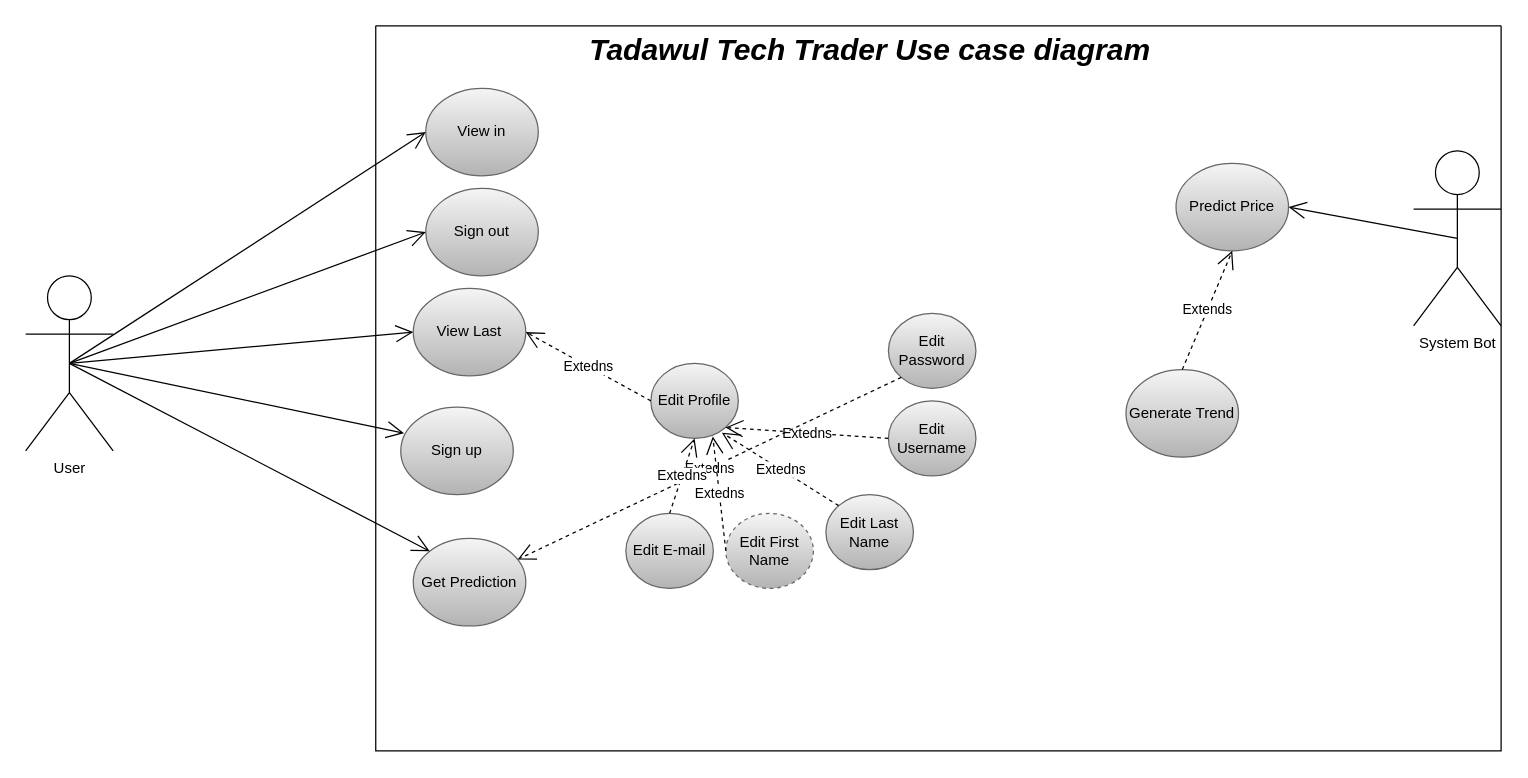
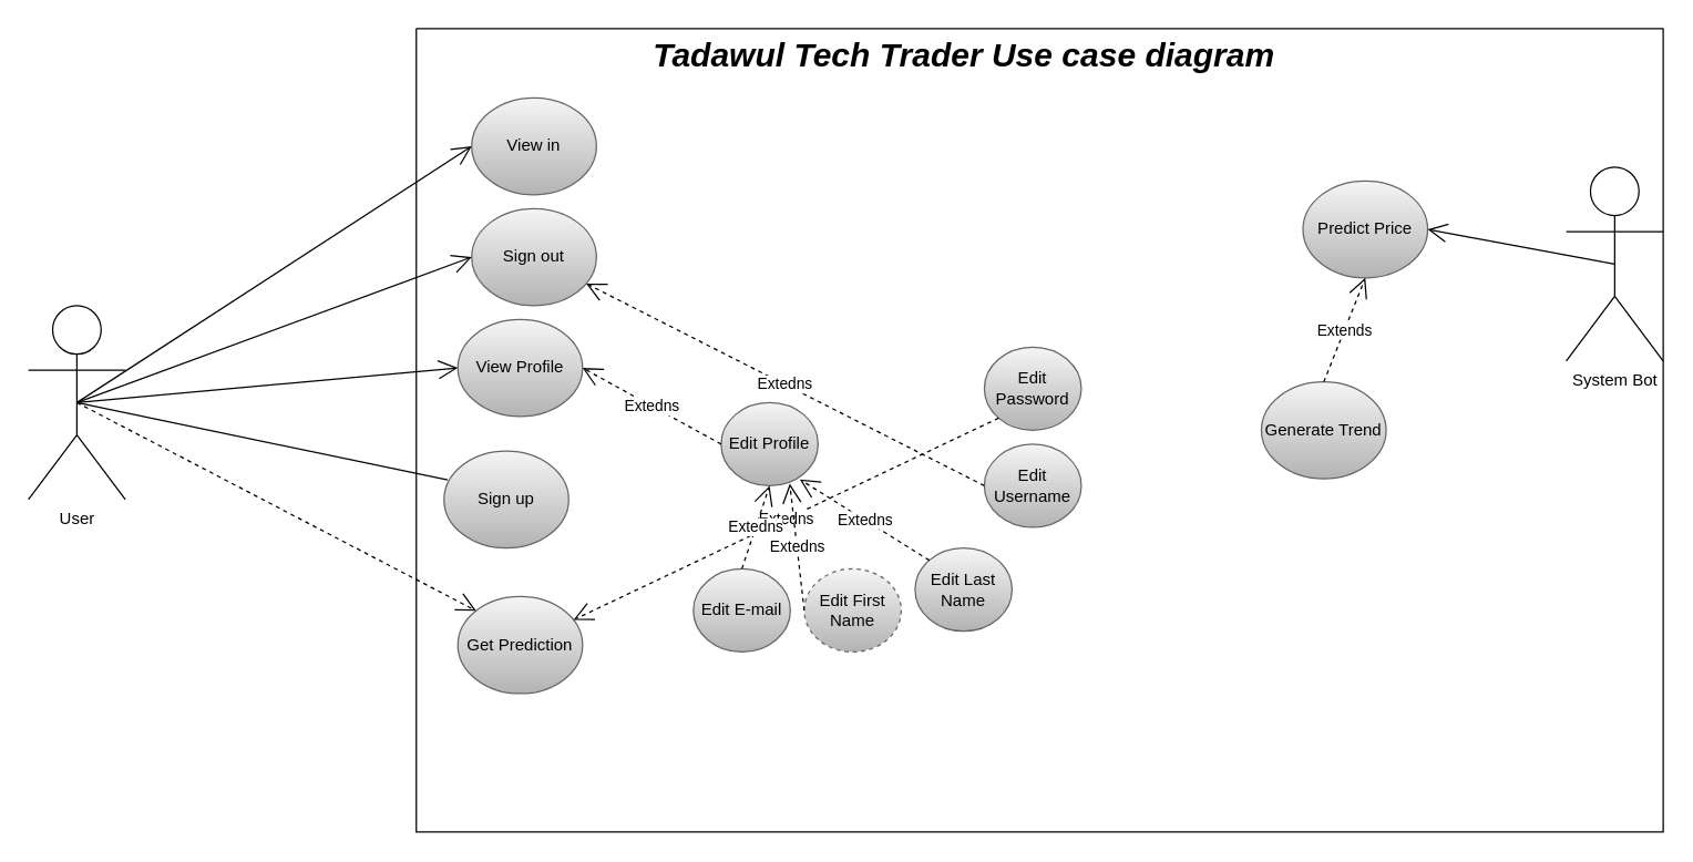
  <mxCell id="0" />
  <mxCell id="1" parent="0" />
  <mxCell id="2" value="" style="swimlane;startSize=0;" parent="1" vertex="1"><mxGeometry x="300" y="20" width="900" height="580" as="geometry" /></mxCell>
  <mxCell id="3" value="&lt;font style=&quot;font-size: 24px;&quot;&gt;&lt;b&gt;&lt;i&gt;Tadawul Tech Trader Use case diagram&lt;/i&gt;&lt;/b&gt;&lt;/font&gt;" style="text;html=1;align=center;verticalAlign=middle;resizable=0;points=[];autosize=1;strokeColor=none;fillColor=none;" parent="2" vertex="1"><mxGeometry x="160" width="470" height="40" as="geometry" /></mxCell>
- <mxCell id="4" value="Generate Trend" style="ellipse;whiteSpace=wrap;html=1;fillColor=#f5f5f5;gradientColor=#b3b3b3;strokeColor=#666666;" parent="2" vertex="1"><mxGeometry x="600" y="275" width="90" height="70" as="geometry" /></mxCell>
+ <mxCell id="4" value="Generate Trend" style="ellipse;whiteSpace=wrap;html=1;fillColor=#f5f5f5;gradientColor=#b3b3b3;strokeColor=#666666;" parent="2" vertex="1"><mxGeometry x="610" y="255" width="90" height="70" as="geometry" /></mxCell>
  <mxCell id="5" value="System Bot" style="shape=umlActor;verticalLabelPosition=bottom;verticalAlign=top;html=1;outlineConnect=0;" parent="2" vertex="1"><mxGeometry x="830" y="100" width="70" height="140" as="geometry" /></mxCell>
  <mxCell id="6" value="Predict Price" style="ellipse;whiteSpace=wrap;html=1;fillColor=#f5f5f5;gradientColor=#b3b3b3;strokeColor=#666666;" parent="2" vertex="1"><mxGeometry x="640" y="110" width="90" height="70" as="geometry" /></mxCell>
  <mxCell id="7" value="" style="endArrow=open;endFill=1;endSize=12;html=1;rounded=0;entryX=1;entryY=0.5;entryDx=0;entryDy=0;exitX=0.5;exitY=0.5;exitDx=0;exitDy=0;exitPerimeter=0;" parent="2" source="5" target="6" edge="1"><mxGeometry width="160" relative="1" as="geometry"><mxPoint x="511" y="280" as="sourcePoint" /><mxPoint x="779.386" y="250.002" as="targetPoint" /></mxGeometry></mxCell>
  <mxCell id="8" value="Extends" style="endArrow=open;endSize=12;dashed=1;html=1;rounded=0;exitX=0.5;exitY=0;exitDx=0;exitDy=0;entryX=0.5;entryY=1;entryDx=0;entryDy=0;" parent="2" source="4" target="6" edge="1"><mxGeometry width="160" relative="1" as="geometry"><mxPoint x="695" y="200" as="sourcePoint" /><mxPoint x="615" y="230" as="targetPoint" /></mxGeometry></mxCell>
  <mxCell id="9" value="View in" style="ellipse;whiteSpace=wrap;html=1;fillColor=#f5f5f5;gradientColor=#b3b3b3;strokeColor=#666666;" parent="2" vertex="1"><mxGeometry x="40" y="50" width="90" height="70" as="geometry" /></mxCell>
- <mxCell id="10" value="View Last" style="ellipse;whiteSpace=wrap;html=1;fillColor=#f5f5f5;gradientColor=#b3b3b3;strokeColor=#666666;" parent="2" vertex="1"><mxGeometry x="30" y="210" width="90" height="70" as="geometry" /></mxCell>
+ <mxCell id="10" value="View Profile" style="ellipse;whiteSpace=wrap;html=1;fillColor=#f5f5f5;gradientColor=#b3b3b3;strokeColor=#666666;" parent="2" vertex="1"><mxGeometry x="30" y="210" width="90" height="70" as="geometry" /></mxCell>
  <mxCell id="11" value="Edit Password" style="ellipse;whiteSpace=wrap;html=1;fillColor=#f5f5f5;gradientColor=#b3b3b3;strokeColor=#666666;" parent="2" vertex="1"><mxGeometry x="410" y="230" width="70" height="60" as="geometry" /></mxCell>
  <mxCell id="12" value="Sign out" style="ellipse;whiteSpace=wrap;html=1;fillColor=#f5f5f5;gradientColor=#b3b3b3;strokeColor=#666666;" parent="2" vertex="1"><mxGeometry x="40" y="130" width="90" height="70" as="geometry" /></mxCell>
  <mxCell id="13" value="Edit First Name" style="ellipse;whiteSpace=wrap;html=1;fillColor=#f5f5f5;gradientColor=#b3b3b3;strokeColor=#666666;dashed=1;" parent="2" vertex="1"><mxGeometry x="280" y="390" width="70" height="60" as="geometry" /></mxCell>
  <mxCell id="14" value="Edit Profile" style="ellipse;whiteSpace=wrap;html=1;fillColor=#f5f5f5;gradientColor=#b3b3b3;strokeColor=#666666;" parent="2" vertex="1"><mxGeometry x="220" y="270" width="70" height="60" as="geometry" /></mxCell>
  <mxCell id="15" value="Edit Last Name" style="ellipse;whiteSpace=wrap;html=1;fillColor=#f5f5f5;gradientColor=#b3b3b3;strokeColor=#666666;" parent="2" vertex="1"><mxGeometry x="360" y="375" width="70" height="60" as="geometry" /></mxCell>
  <mxCell id="16" value="Edit E-mail" style="ellipse;whiteSpace=wrap;html=1;fillColor=#f5f5f5;gradientColor=#b3b3b3;strokeColor=#666666;" parent="2" vertex="1"><mxGeometry x="200" y="390" width="70" height="60" as="geometry" /></mxCell>
  <mxCell id="17" value="&lt;div&gt;Sign up&lt;/div&gt;" style="ellipse;whiteSpace=wrap;html=1;fillColor=#f5f5f5;gradientColor=#b3b3b3;strokeColor=#666666;" parent="2" vertex="1"><mxGeometry x="20" y="305" width="90" height="70" as="geometry" /></mxCell>
  <mxCell id="18" value="Get Prediction" style="ellipse;whiteSpace=wrap;html=1;fillColor=#f5f5f5;gradientColor=#b3b3b3;strokeColor=#666666;" parent="2" vertex="1"><mxGeometry x="30" y="410" width="90" height="70" as="geometry" /></mxCell>
  <mxCell id="19" value="Edit Username" style="ellipse;whiteSpace=wrap;html=1;fillColor=#f5f5f5;gradientColor=#b3b3b3;strokeColor=#666666;" parent="2" vertex="1"><mxGeometry x="410" y="300" width="70" height="60" as="geometry" /></mxCell>
- <mxCell id="20" value="Extedns" style="endArrow=open;endSize=12;dashed=1;html=1;rounded=0;entryX=1;entryY=1;entryDx=0;entryDy=0;exitX=0;exitY=0.5;exitDx=0;exitDy=0;" parent="2" source="19" target="14" edge="1"><mxGeometry width="160" relative="1" as="geometry"><mxPoint x="410" y="384.68" as="sourcePoint" /><mxPoint x="570" y="384.68" as="targetPoint" /></mxGeometry></mxCell>
+ <mxCell id="20" value="Extedns" style="endArrow=open;endSize=12;dashed=1;html=1;rounded=0;exitX=0;exitY=0.5;exitDx=0;exitDy=0;" parent="2" source="19" target="12" edge="1"><mxGeometry width="160" relative="1" as="geometry"><mxPoint x="410" y="384.68" as="sourcePoint" /><mxPoint x="570" y="384.68" as="targetPoint" /></mxGeometry></mxCell>
  <mxCell id="21" value="Extedns" style="endArrow=open;endSize=12;dashed=1;html=1;rounded=0;exitX=0;exitY=1;exitDx=0;exitDy=0;" parent="2" source="11" target="18" edge="1"><mxGeometry width="160" relative="1" as="geometry"><mxPoint x="315" y="290.0" as="sourcePoint" /><mxPoint x="475" y="290.0" as="targetPoint" /></mxGeometry></mxCell>
  <mxCell id="22" value="Extedns" style="endArrow=open;endSize=12;dashed=1;html=1;rounded=0;entryX=0.5;entryY=1;entryDx=0;entryDy=0;exitX=0.5;exitY=0;exitDx=0;exitDy=0;" parent="2" source="16" target="14" edge="1"><mxGeometry width="160" relative="1" as="geometry"><mxPoint x="240" y="259.68" as="sourcePoint" /><mxPoint x="400" y="259.68" as="targetPoint" /></mxGeometry></mxCell>
  <mxCell id="23" value="Extedns" style="endArrow=open;endSize=12;dashed=1;html=1;rounded=0;entryX=0.812;entryY=0.925;entryDx=0;entryDy=0;exitX=0;exitY=0;exitDx=0;exitDy=0;entryPerimeter=0;" parent="2" source="15" target="14" edge="1"><mxGeometry width="160" relative="1" as="geometry"><mxPoint x="250" y="199.68" as="sourcePoint" /><mxPoint x="410" y="199.68" as="targetPoint" /></mxGeometry></mxCell>
  <mxCell id="24" value="Extedns" style="endArrow=open;endSize=12;dashed=1;html=1;rounded=0;exitX=0;exitY=0.5;exitDx=0;exitDy=0;entryX=0.708;entryY=0.976;entryDx=0;entryDy=0;entryPerimeter=0;" parent="2" source="13" target="14" edge="1"><mxGeometry width="160" relative="1" as="geometry"><mxPoint x="190" y="229.35" as="sourcePoint" /><mxPoint x="270" y="340" as="targetPoint" /></mxGeometry></mxCell>
  <mxCell id="25" value="Extedns" style="endArrow=open;endSize=12;dashed=1;html=1;rounded=0;entryX=1;entryY=0.5;entryDx=0;entryDy=0;exitX=0;exitY=0.5;exitDx=0;exitDy=0;" parent="2" source="14" target="10" edge="1"><mxGeometry width="160" relative="1" as="geometry"><mxPoint x="160" y="269.35" as="sourcePoint" /><mxPoint x="320" y="269.35" as="targetPoint" /></mxGeometry></mxCell>
  <mxCell id="26" value="User&lt;br&gt;" style="shape=umlActor;verticalLabelPosition=bottom;verticalAlign=top;html=1;outlineConnect=0;" parent="2" vertex="1"><mxGeometry x="-280" y="200" width="70" height="140" as="geometry" /></mxCell>
  <mxCell id="27" value="" style="endArrow=open;endFill=1;endSize=12;html=1;rounded=0;exitX=0.5;exitY=0.5;exitDx=0;exitDy=0;exitPerimeter=0;entryX=0;entryY=0.5;entryDx=0;entryDy=0;" parent="2" source="26" target="10" edge="1"><mxGeometry width="160" relative="1" as="geometry"><mxPoint x="-110" y="373" as="sourcePoint" /><mxPoint x="39" y="340" as="targetPoint" /></mxGeometry></mxCell>
- <mxCell id="28" value="" style="endArrow=open;endFill=1;endSize=12;html=1;rounded=0;exitX=0.5;exitY=0.5;exitDx=0;exitDy=0;exitPerimeter=0;entryX=0.029;entryY=0.298;entryDx=0;entryDy=0;entryPerimeter=0;" parent="2" source="26" target="17" edge="1"><mxGeometry width="160" relative="1" as="geometry"><mxPoint x="-120" y="611.5" as="sourcePoint" /><mxPoint x="29" y="578.5" as="targetPoint" /></mxGeometry></mxCell>
- <mxCell id="29" value="" style="endArrow=open;endFill=1;endSize=12;html=1;rounded=0;exitX=0.5;exitY=0.5;exitDx=0;exitDy=0;exitPerimeter=0;entryX=0;entryY=0;entryDx=0;entryDy=0;" parent="2" source="26" target="18" edge="1"><mxGeometry width="160" relative="1" as="geometry"><mxPoint x="-205" y="270" as="sourcePoint" /><mxPoint x="105" y="655" as="targetPoint" /></mxGeometry></mxCell>
+ <mxCell id="28" value="" style="endArrow=none;endFill=1;endSize=12;html=1;rounded=0;exitX=0.5;exitY=0.5;exitDx=0;exitDy=0;exitPerimeter=0;entryX=0.029;entryY=0.298;entryDx=0;entryDy=0;entryPerimeter=0;" parent="2" source="26" target="17" edge="1"><mxGeometry width="160" relative="1" as="geometry"><mxPoint x="-120" y="611.5" as="sourcePoint" /><mxPoint x="29" y="578.5" as="targetPoint" /></mxGeometry></mxCell>
+ <mxCell id="29" value="" style="endArrow=open;endFill=1;endSize=12;html=1;rounded=0;exitX=0.5;exitY=0.5;exitDx=0;exitDy=0;exitPerimeter=0;entryX=0;entryY=0;entryDx=0;entryDy=0;dashed=1;" parent="2" source="26" target="18" edge="1"><mxGeometry width="160" relative="1" as="geometry"><mxPoint x="-205" y="270" as="sourcePoint" /><mxPoint x="105" y="655" as="targetPoint" /></mxGeometry></mxCell>
  <mxCell id="30" value="" style="endArrow=open;endFill=1;endSize=12;html=1;rounded=0;exitX=0.5;exitY=0.5;exitDx=0;exitDy=0;exitPerimeter=0;entryX=0;entryY=0.5;entryDx=0;entryDy=0;" parent="2" source="26" target="9" edge="1"><mxGeometry width="160" relative="1" as="geometry"><mxPoint x="-210" y="213" as="sourcePoint" /><mxPoint x="-61" y="180" as="targetPoint" /></mxGeometry></mxCell>
  <mxCell id="31" value="" style="endArrow=open;endFill=1;endSize=12;html=1;rounded=0;exitX=0.5;exitY=0.5;exitDx=0;exitDy=0;exitPerimeter=0;entryX=0;entryY=0.5;entryDx=0;entryDy=0;" parent="2" source="26" target="12" edge="1"><mxGeometry width="160" relative="1" as="geometry"><mxPoint x="-200" y="223" as="sourcePoint" /><mxPoint x="-51" y="190" as="targetPoint" /></mxGeometry></mxCell>
